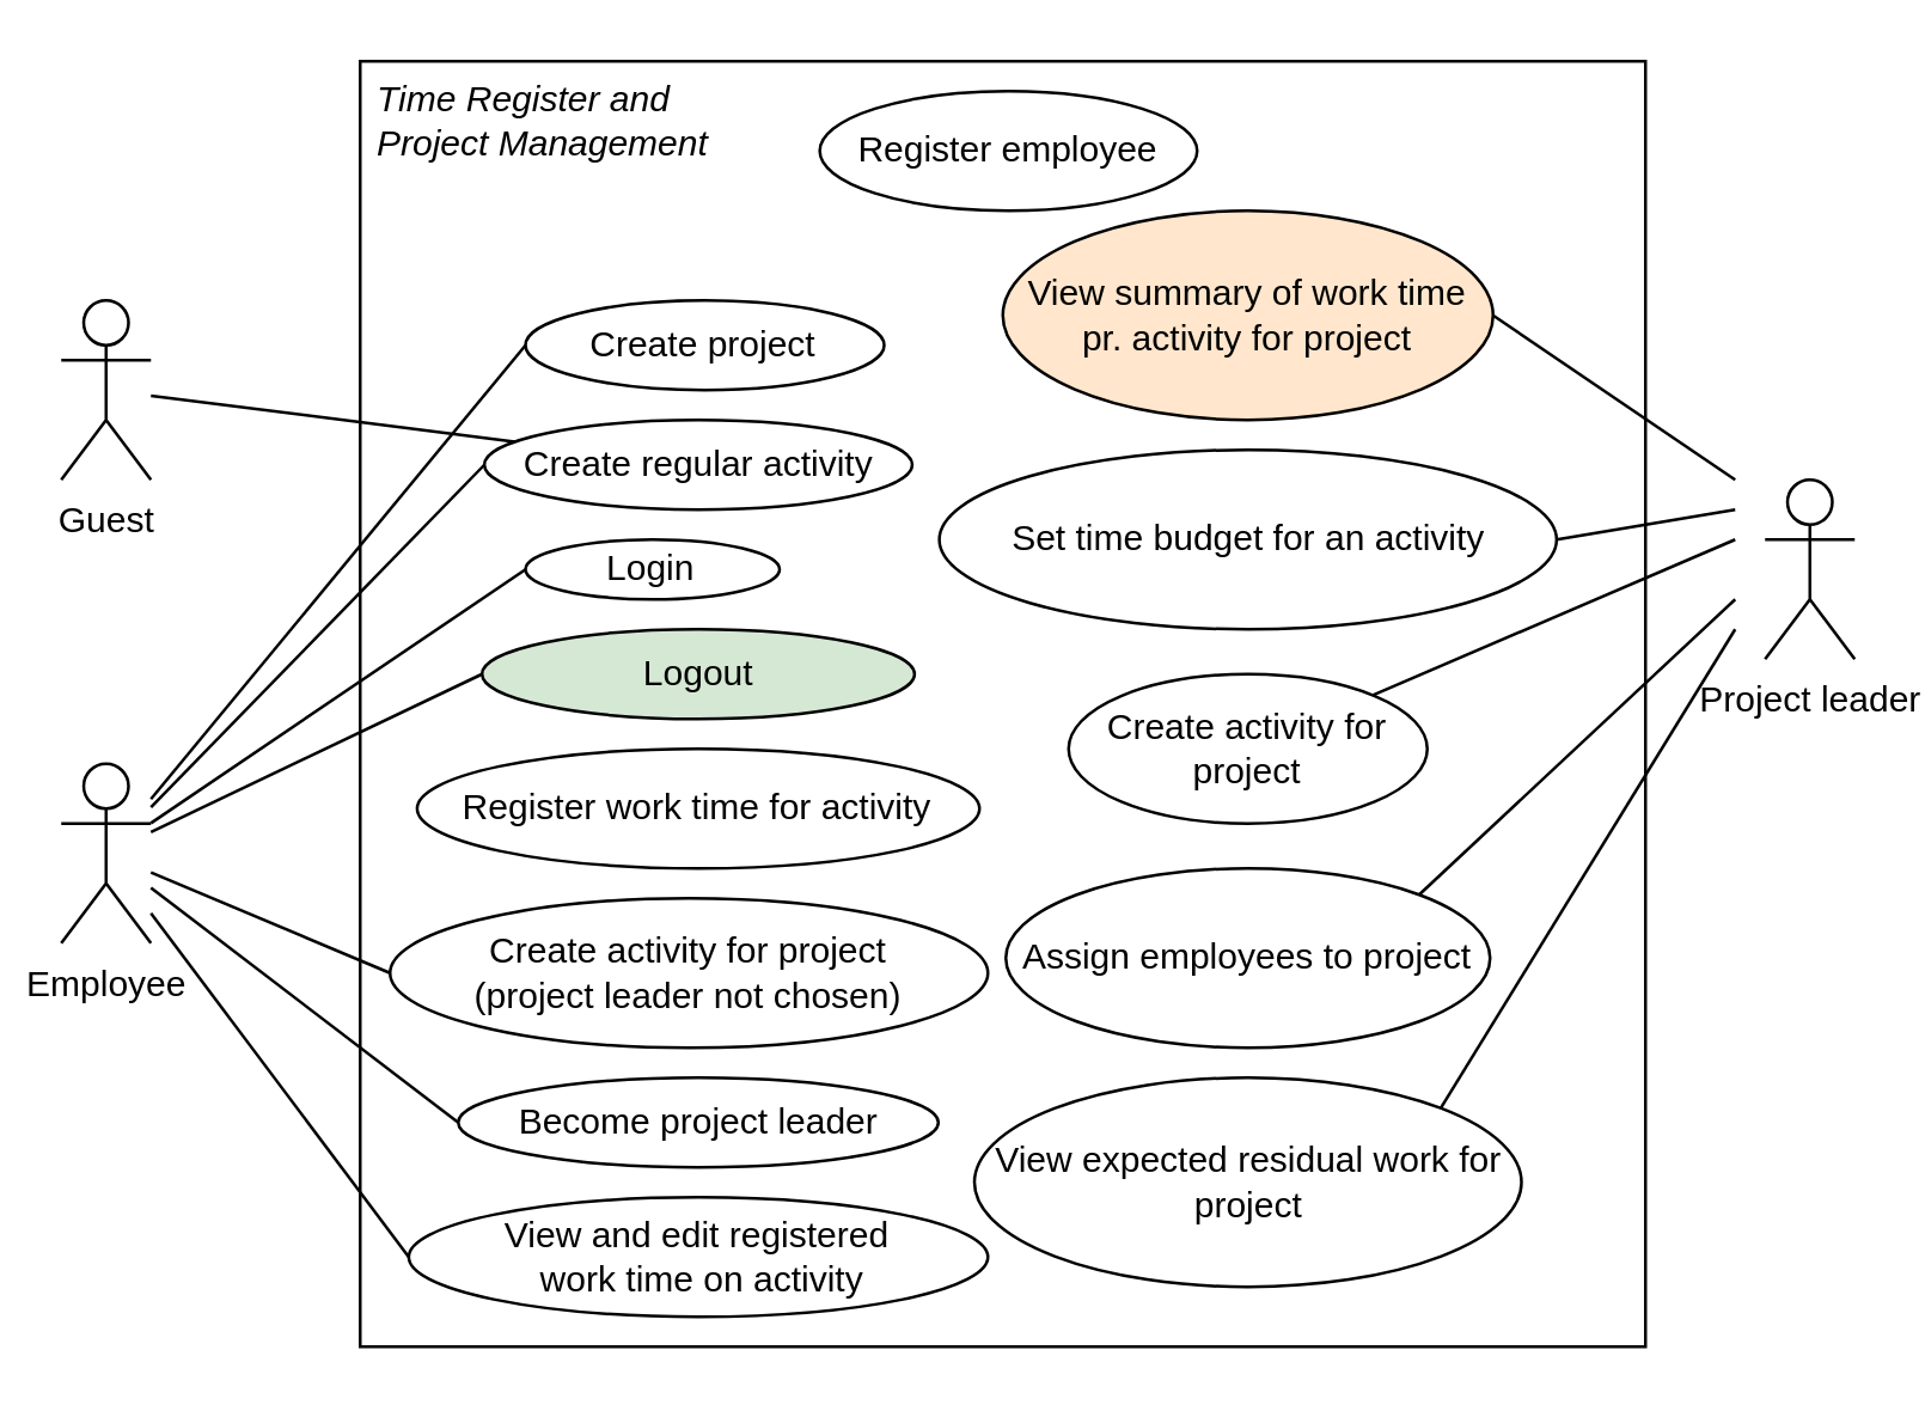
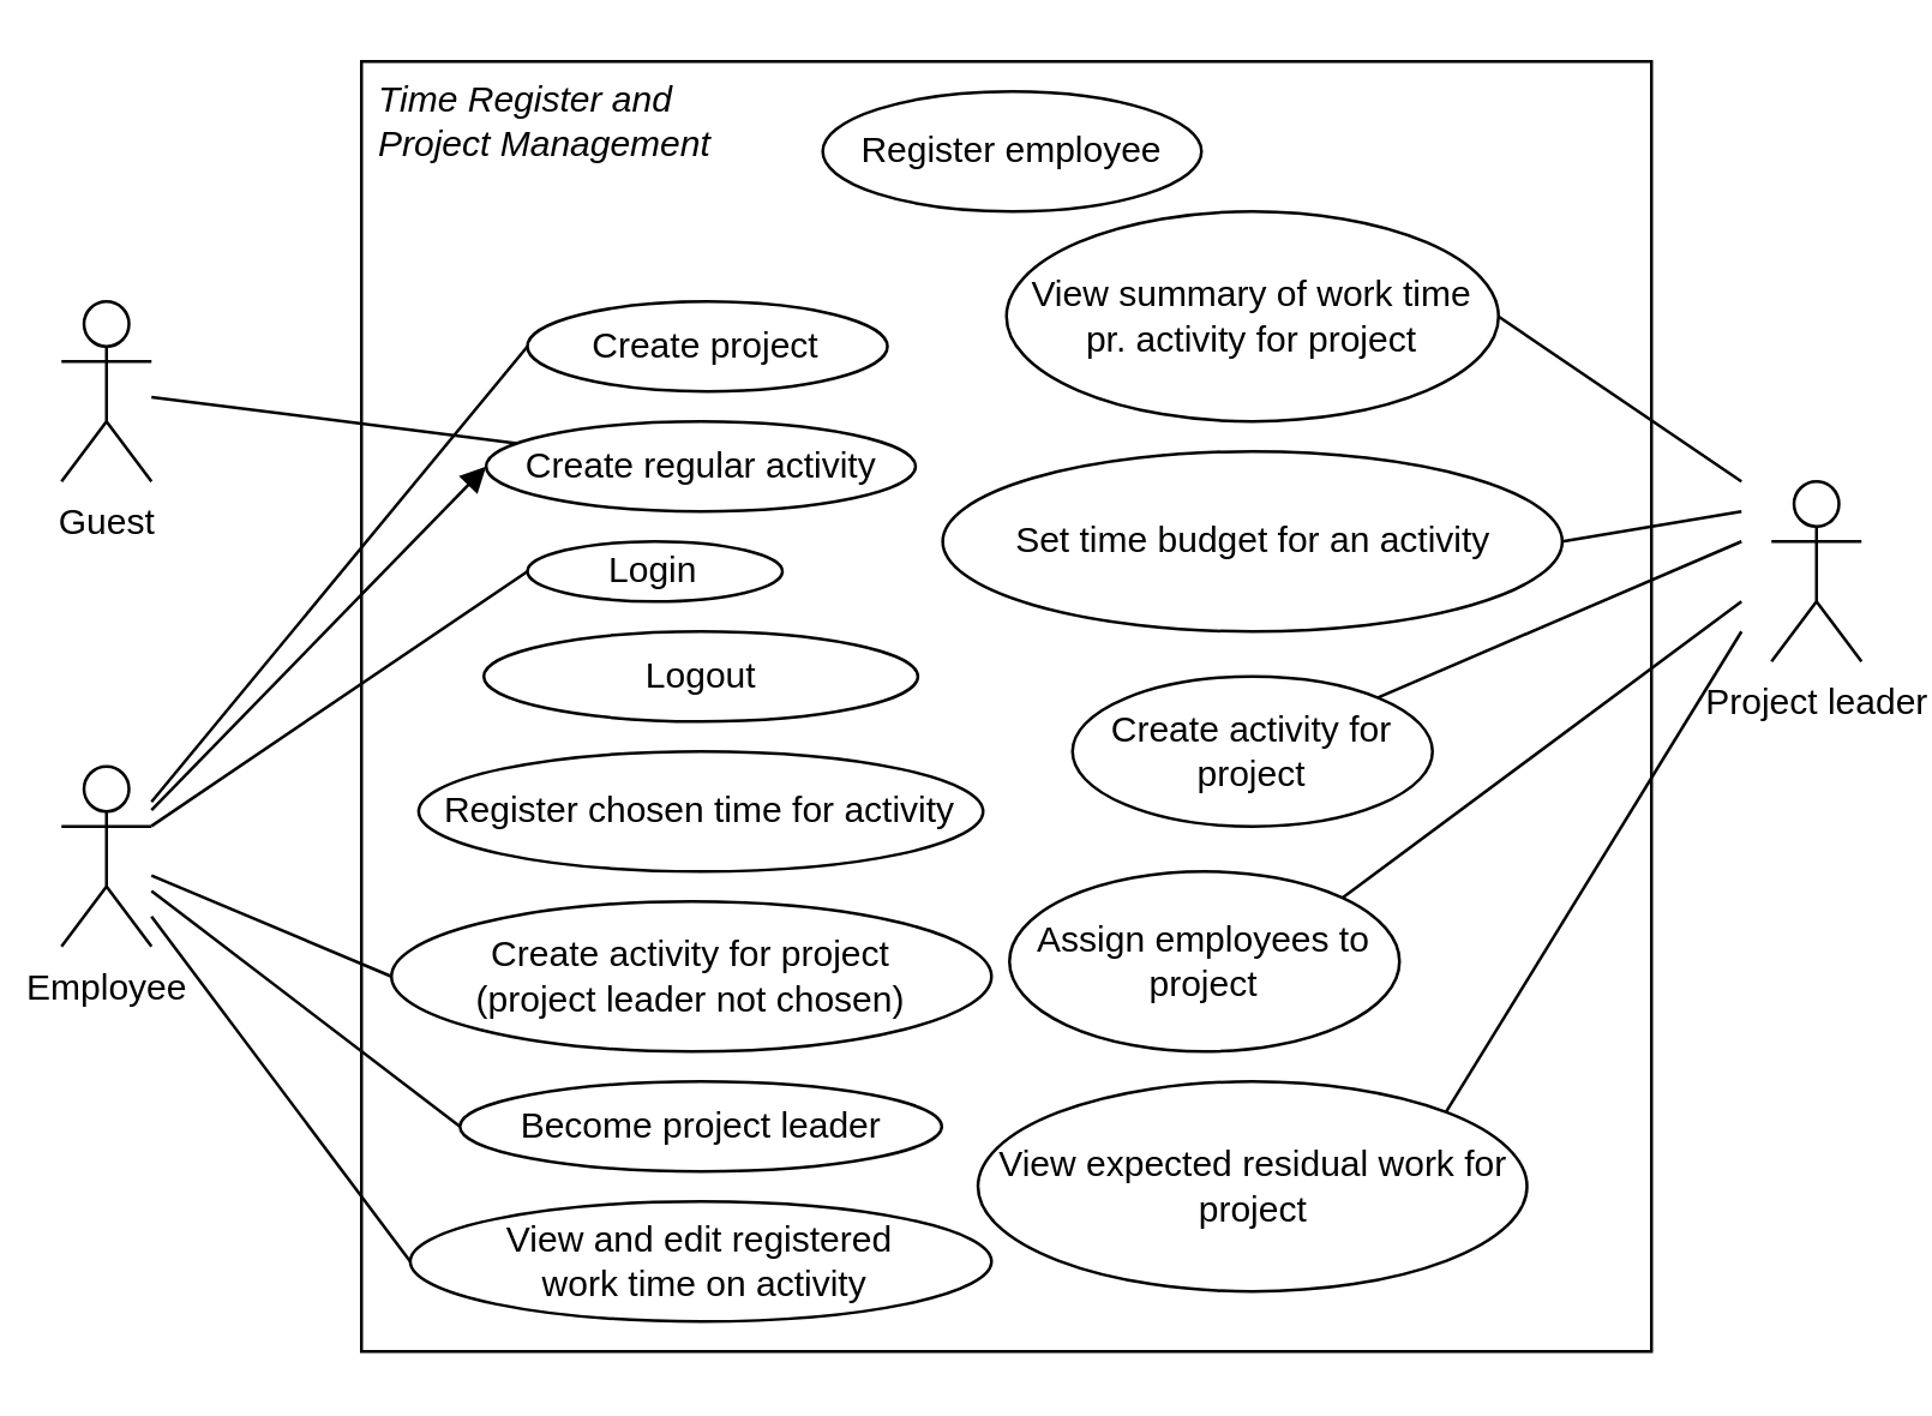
  <mxCell id="0" />
  <mxCell id="1" parent="0" />
  <mxCell id="2" value="Project leader" style="shape=umlActor;verticalLabelPosition=bottom;verticalAlign=top;html=1;outlineConnect=0;" parent="1" vertex="1"><mxGeometry x="590" y="160" width="30" height="60" as="geometry" /></mxCell>
  <mxCell id="3" value="Guest" style="shape=umlActor;verticalLabelPosition=bottom;verticalAlign=top;html=1;outlineConnect=0;" parent="1" vertex="1"><mxGeometry x="20" y="100" width="30" height="60" as="geometry" /></mxCell>
  <mxCell id="4" value="Employee" style="shape=umlActor;verticalLabelPosition=bottom;verticalAlign=top;html=1;outlineConnect=0;" parent="1" vertex="1"><mxGeometry x="20" y="255" width="30" height="60" as="geometry" /></mxCell>
  <mxCell id="5" value="" style="whiteSpace=wrap;html=1;aspect=fixed;" parent="1" vertex="1"><mxGeometry x="120" y="20" width="430" height="430" as="geometry" /></mxCell>
  <mxCell id="6" value="&lt;i&gt;Time Register and Project Management&lt;/i&gt;" style="text;strokeColor=none;fillColor=none;align=left;verticalAlign=middle;spacingLeft=4;spacingRight=4;overflow=hidden;points=[[0,0.5],[1,0.5]];portConstraint=eastwest;rotatable=0;whiteSpace=wrap;html=1;" parent="1" vertex="1"><mxGeometry x="120" y="20" width="130" height="40" as="geometry" /></mxCell>
  <mxCell id="7" value="Register employee" style="ellipse;whiteSpace=wrap;html=1;" parent="1" vertex="1"><mxGeometry x="273.75" y="30" width="126.25" height="40" as="geometry" /></mxCell>
  <mxCell id="8" value="" style="endArrow=none;html=1;rounded=0;" parent="1" source="3" target="28" edge="1"><mxGeometry width="50" height="50" relative="1" as="geometry"><mxPoint x="180" y="130" as="sourcePoint" /><mxPoint x="230" y="80" as="targetPoint" /></mxGeometry></mxCell>
  <mxCell id="9" value="Create activity for project" style="ellipse;whiteSpace=wrap;html=1;" parent="1" vertex="1"><mxGeometry x="357" y="225" width="120" height="50" as="geometry" /></mxCell>
- <mxCell id="10" value="Register work time for activity" style="ellipse;whiteSpace=wrap;html=1;" parent="1" vertex="1"><mxGeometry x="139.06" y="250" width="188.13" height="40" as="geometry" /></mxCell>
+ <mxCell id="10" value="Register chosen time for activity" style="ellipse;whiteSpace=wrap;html=1;" parent="1" vertex="1"><mxGeometry x="139.06" y="250" width="188.13" height="40" as="geometry" /></mxCell>
  <mxCell id="11" value="View and edit registered&lt;br&gt;&amp;nbsp;work time on activity" style="ellipse;whiteSpace=wrap;html=1;" parent="1" vertex="1"><mxGeometry x="136.25" y="400" width="193.75" height="40" as="geometry" /></mxCell>
- <mxCell id="12" value="Assign employees to project" style="ellipse;whiteSpace=wrap;html=1;" parent="1" vertex="1"><mxGeometry x="336" y="290" width="162" height="60" as="geometry" /></mxCell>
+ <mxCell id="12" value="Assign employees to project" style="ellipse;whiteSpace=wrap;html=1;" parent="1" vertex="1"><mxGeometry x="336" y="290" width="130" height="60" as="geometry" /></mxCell>
  <mxCell id="13" value="Set time budget for an activity" style="ellipse;whiteSpace=wrap;html=1;" parent="1" vertex="1"><mxGeometry x="313.75" y="150" width="206.5" height="60" as="geometry" /></mxCell>
- <mxCell id="14" value="View summary of work time pr. activity for project" style="ellipse;whiteSpace=wrap;html=1;fillColor=#ffe6cc;" parent="1" vertex="1"><mxGeometry x="335" y="70" width="164" height="70" as="geometry" /></mxCell>
+ <mxCell id="14" value="View summary of work time pr. activity for project" style="ellipse;whiteSpace=wrap;html=1;" parent="1" vertex="1"><mxGeometry x="335" y="70" width="164" height="70" as="geometry" /></mxCell>
  <mxCell id="15" value="View expected residual work for project" style="ellipse;whiteSpace=wrap;html=1;" parent="1" vertex="1"><mxGeometry x="325.5" y="360" width="183" height="70" as="geometry" /></mxCell>
  <mxCell id="16" value="" style="endArrow=none;html=1;rounded=0;entryX=1;entryY=0;entryDx=0;entryDy=0;" parent="1" target="15" edge="1"><mxGeometry width="50" height="50" relative="1" as="geometry"><mxPoint x="580" y="210" as="sourcePoint" /><mxPoint x="540" y="150" as="targetPoint" /></mxGeometry></mxCell>
  <mxCell id="17" value="" style="endArrow=none;html=1;rounded=0;entryX=0;entryY=0.5;entryDx=0;entryDy=0;" parent="1" source="4" target="25" edge="1"><mxGeometry width="50" height="50" relative="1" as="geometry"><mxPoint x="50" y="330" as="sourcePoint" /><mxPoint x="140" y="245" as="targetPoint" /></mxGeometry></mxCell>
  <mxCell id="18" value="" style="endArrow=none;html=1;rounded=0;entryX=0;entryY=0.5;entryDx=0;entryDy=0;" parent="1" source="4" target="11" edge="1"><mxGeometry width="50" height="50" relative="1" as="geometry"><mxPoint x="90" y="260" as="sourcePoint" /><mxPoint x="140" y="210" as="targetPoint" /></mxGeometry></mxCell>
  <mxCell id="19" value="" style="endArrow=none;html=1;rounded=0;" parent="1" source="9" edge="1"><mxGeometry width="50" height="50" relative="1" as="geometry"><mxPoint x="290" y="250" as="sourcePoint" /><mxPoint x="580" y="180" as="targetPoint" /></mxGeometry></mxCell>
  <mxCell id="20" value="" style="endArrow=none;html=1;rounded=0;exitX=1;exitY=0;exitDx=0;exitDy=0;" parent="1" source="12" edge="1"><mxGeometry width="50" height="50" relative="1" as="geometry"><mxPoint x="499" y="290" as="sourcePoint" /><mxPoint x="580" y="200" as="targetPoint" /></mxGeometry></mxCell>
  <mxCell id="21" value="" style="endArrow=none;html=1;rounded=0;exitX=1;exitY=0.5;exitDx=0;exitDy=0;" parent="1" source="14" edge="1"><mxGeometry width="50" height="50" relative="1" as="geometry"><mxPoint x="490" y="230" as="sourcePoint" /><mxPoint x="580" y="160" as="targetPoint" /></mxGeometry></mxCell>
  <mxCell id="22" value="" style="endArrow=none;html=1;rounded=0;exitX=1;exitY=0.5;exitDx=0;exitDy=0;" parent="1" source="13" edge="1"><mxGeometry width="50" height="50" relative="1" as="geometry"><mxPoint x="530" y="130" as="sourcePoint" /><mxPoint x="580" y="170" as="targetPoint" /></mxGeometry></mxCell>
  <mxCell id="23" value="Become project leader" style="ellipse;whiteSpace=wrap;html=1;" parent="1" vertex="1"><mxGeometry x="152.81" y="360" width="160.62" height="30" as="geometry" /></mxCell>
  <mxCell id="24" value="" style="endArrow=none;html=1;rounded=0;entryX=0;entryY=0.5;entryDx=0;entryDy=0;" parent="1" source="4" target="23" edge="1"><mxGeometry width="50" height="50" relative="1" as="geometry"><mxPoint x="290" y="240" as="sourcePoint" /><mxPoint x="340" y="190" as="targetPoint" /></mxGeometry></mxCell>
  <mxCell id="25" value="Create activity for project &lt;br&gt;(project leader not chosen)" style="ellipse;whiteSpace=wrap;html=1;" parent="1" vertex="1"><mxGeometry x="130" y="300" width="200" height="50" as="geometry" /></mxCell>
  <mxCell id="26" value="Login" style="ellipse;whiteSpace=wrap;html=1;" parent="1" vertex="1"><mxGeometry x="175.31" y="180" width="85" height="20" as="geometry" /></mxCell>
  <mxCell id="27" value="" style="endArrow=none;html=1;rounded=0;entryX=0;entryY=0.5;entryDx=0;entryDy=0;" parent="1" source="4" target="26" edge="1"><mxGeometry width="50" height="50" relative="1" as="geometry"><mxPoint x="50" y="255" as="sourcePoint" /><mxPoint x="100" y="205" as="targetPoint" /></mxGeometry></mxCell>
  <mxCell id="28" value="Create regular activity" style="ellipse;whiteSpace=wrap;html=1;" parent="1" vertex="1"><mxGeometry x="161.55" y="140" width="143.13" height="30" as="geometry" /></mxCell>
  <mxCell id="29" value="Create project" style="ellipse;whiteSpace=wrap;html=1;" parent="1" vertex="1"><mxGeometry x="175.31" y="100" width="120" height="30" as="geometry" /></mxCell>
  <mxCell id="30" value="" style="endArrow=none;html=1;rounded=0;entryX=0;entryY=0.5;entryDx=0;entryDy=0;" parent="1" source="4" target="29" edge="1"><mxGeometry width="50" height="50" relative="1" as="geometry"><mxPoint x="86.25" y="190" as="sourcePoint" /><mxPoint x="136.25" y="140" as="targetPoint" /></mxGeometry></mxCell>
- <mxCell id="31" value="" style="endArrow=none;html=1;rounded=0;entryX=0;entryY=0.5;entryDx=0;entryDy=0;" parent="1" source="4" target="28" edge="1"><mxGeometry width="50" height="50" relative="1" as="geometry"><mxPoint x="280" y="250" as="sourcePoint" /><mxPoint x="330" y="200" as="targetPoint" /></mxGeometry></mxCell>
- <mxCell id="32" value="Logout" style="ellipse;whiteSpace=wrap;html=1;fillColor=#d5e8d4;" parent="1" vertex="1"><mxGeometry x="160.78" y="210" width="144.68" height="30" as="geometry" /></mxCell>
- <mxCell id="33" value="" style="endArrow=none;html=1;rounded=0;entryX=0;entryY=0.5;entryDx=0;entryDy=0;" parent="1" source="4" target="32" edge="1"><mxGeometry width="50" height="50" relative="1" as="geometry"><mxPoint x="290" y="250" as="sourcePoint" /><mxPoint x="340" y="200" as="targetPoint" /></mxGeometry></mxCell>
+ <mxCell id="31" value="" style="endArrow=block;html=1;rounded=0;entryX=0;entryY=0.5;entryDx=0;entryDy=0;" parent="1" source="4" target="28" edge="1"><mxGeometry width="50" height="50" relative="1" as="geometry"><mxPoint x="280" y="250" as="sourcePoint" /><mxPoint x="330" y="200" as="targetPoint" /></mxGeometry></mxCell>
+ <mxCell id="32" value="Logout" style="ellipse;whiteSpace=wrap;html=1;" parent="1" vertex="1"><mxGeometry x="160.78" y="210" width="144.68" height="30" as="geometry" /></mxCell>
